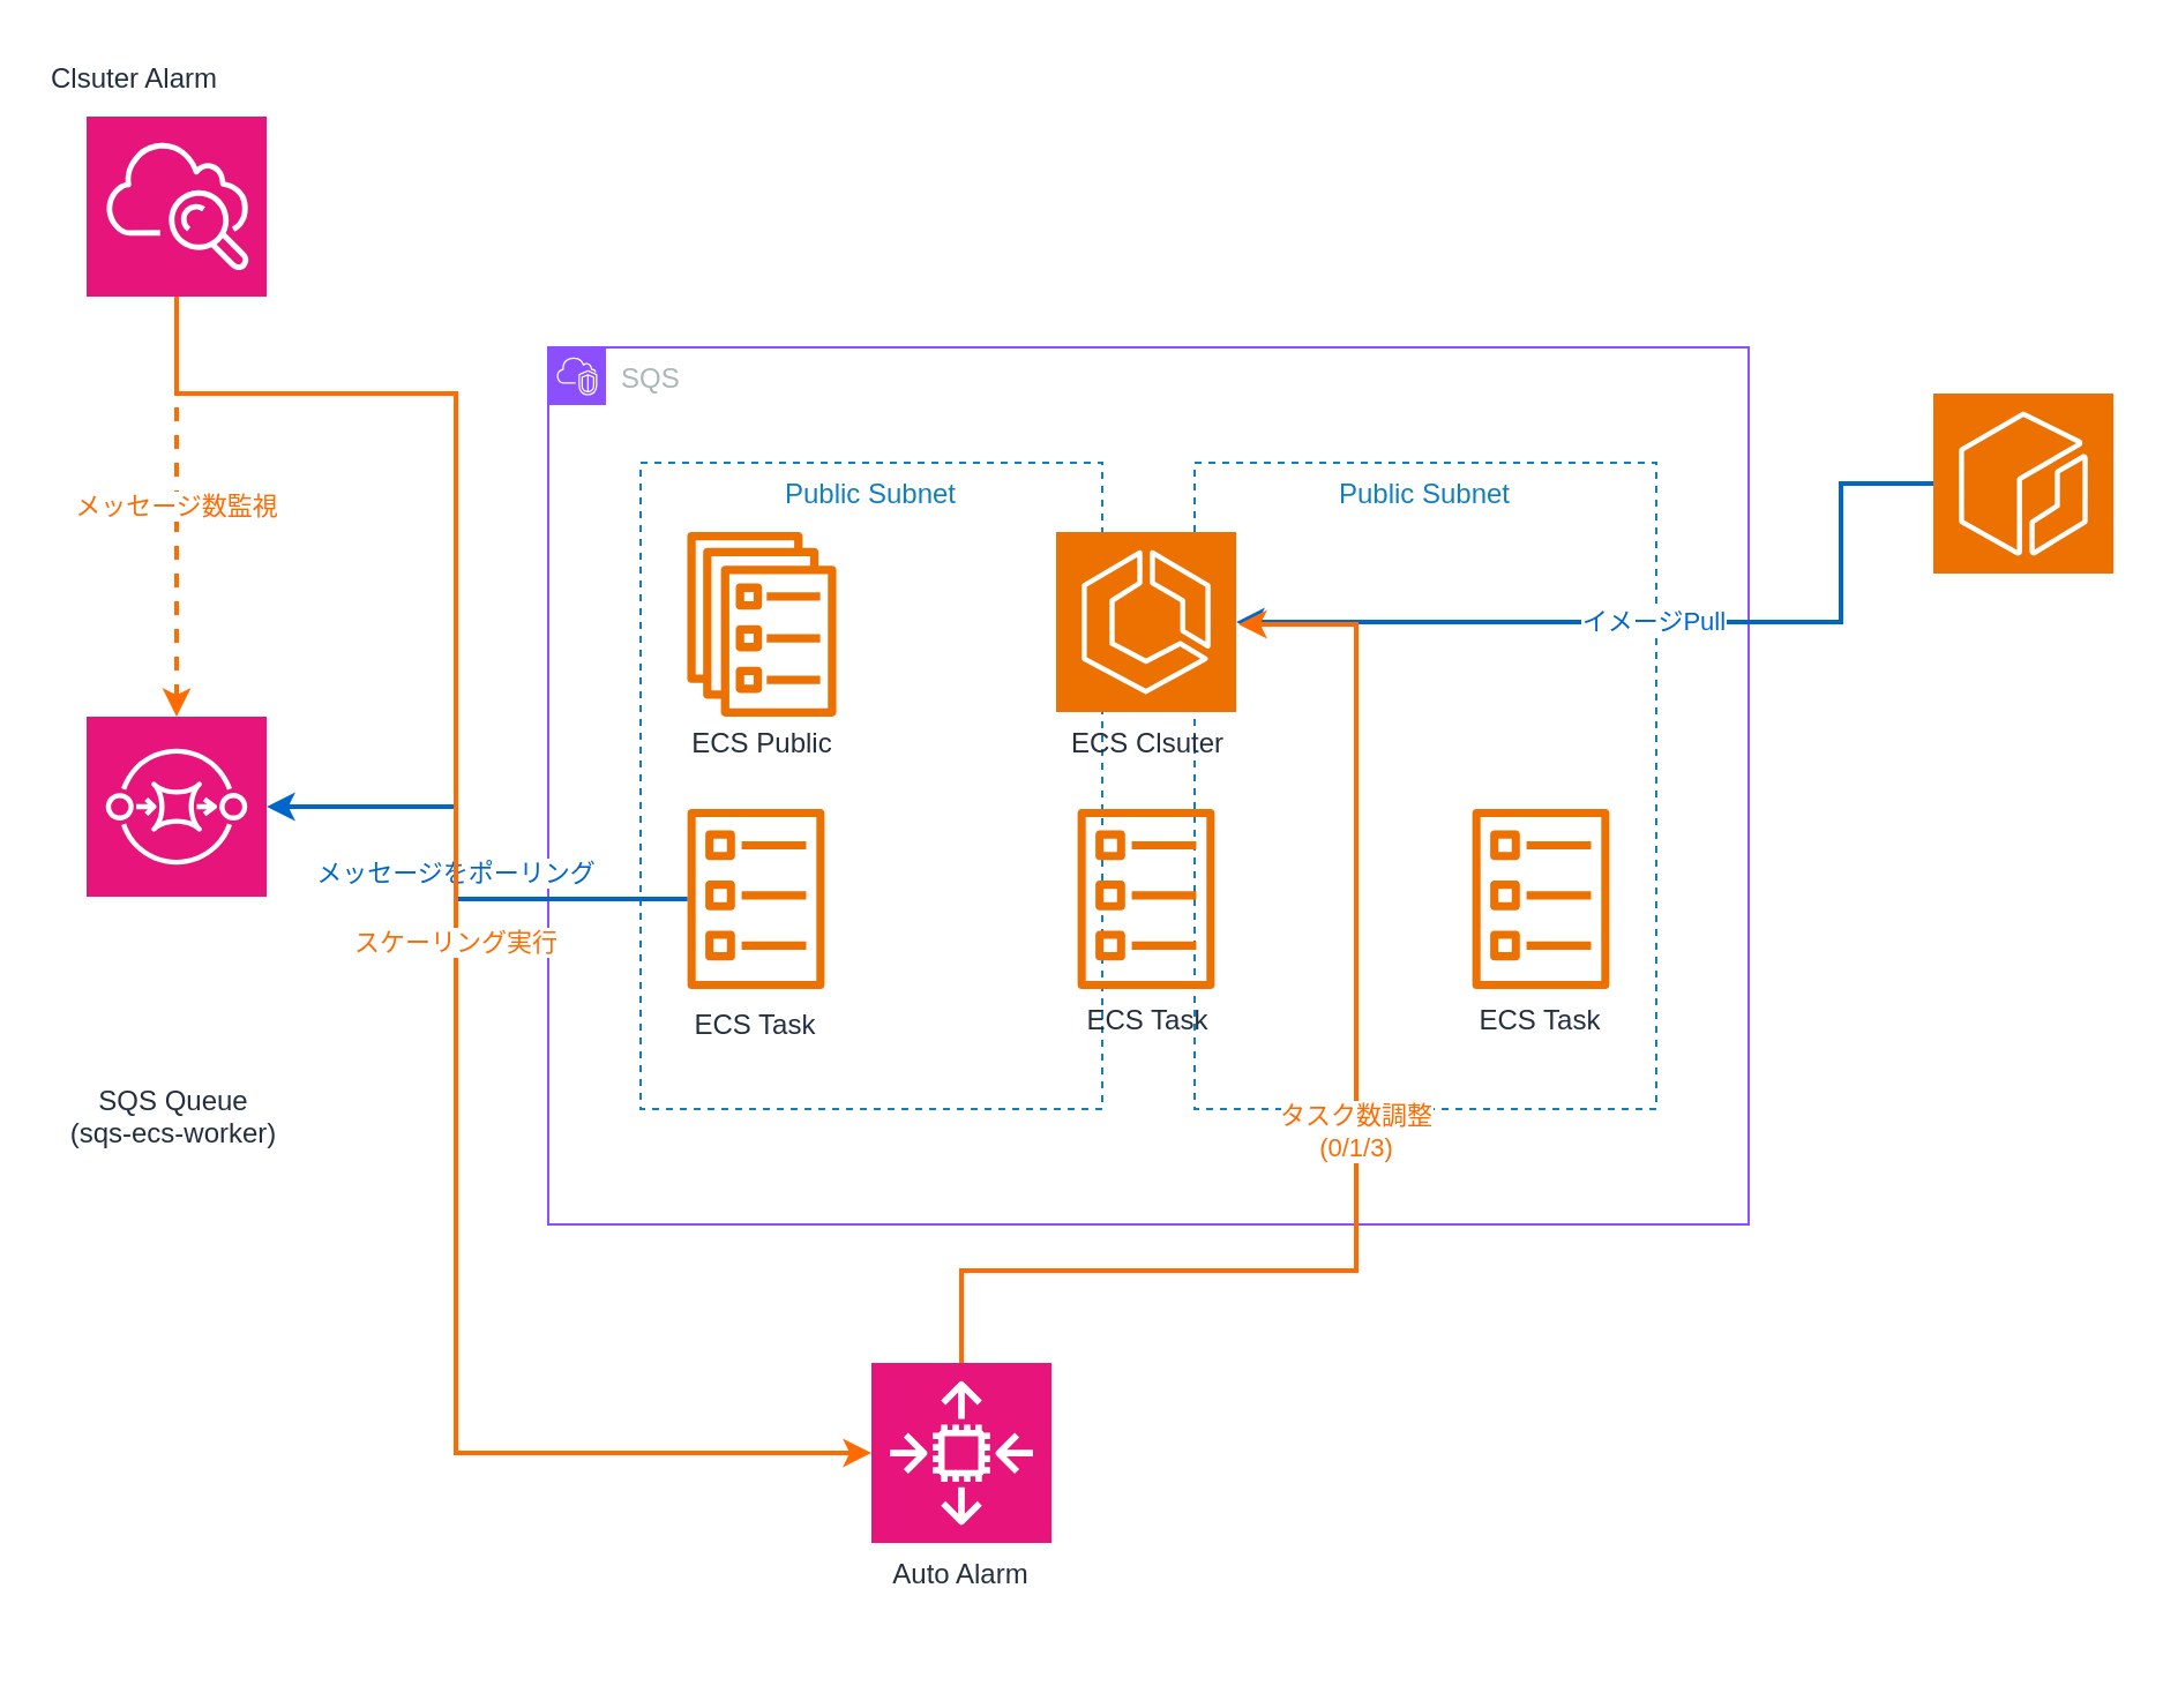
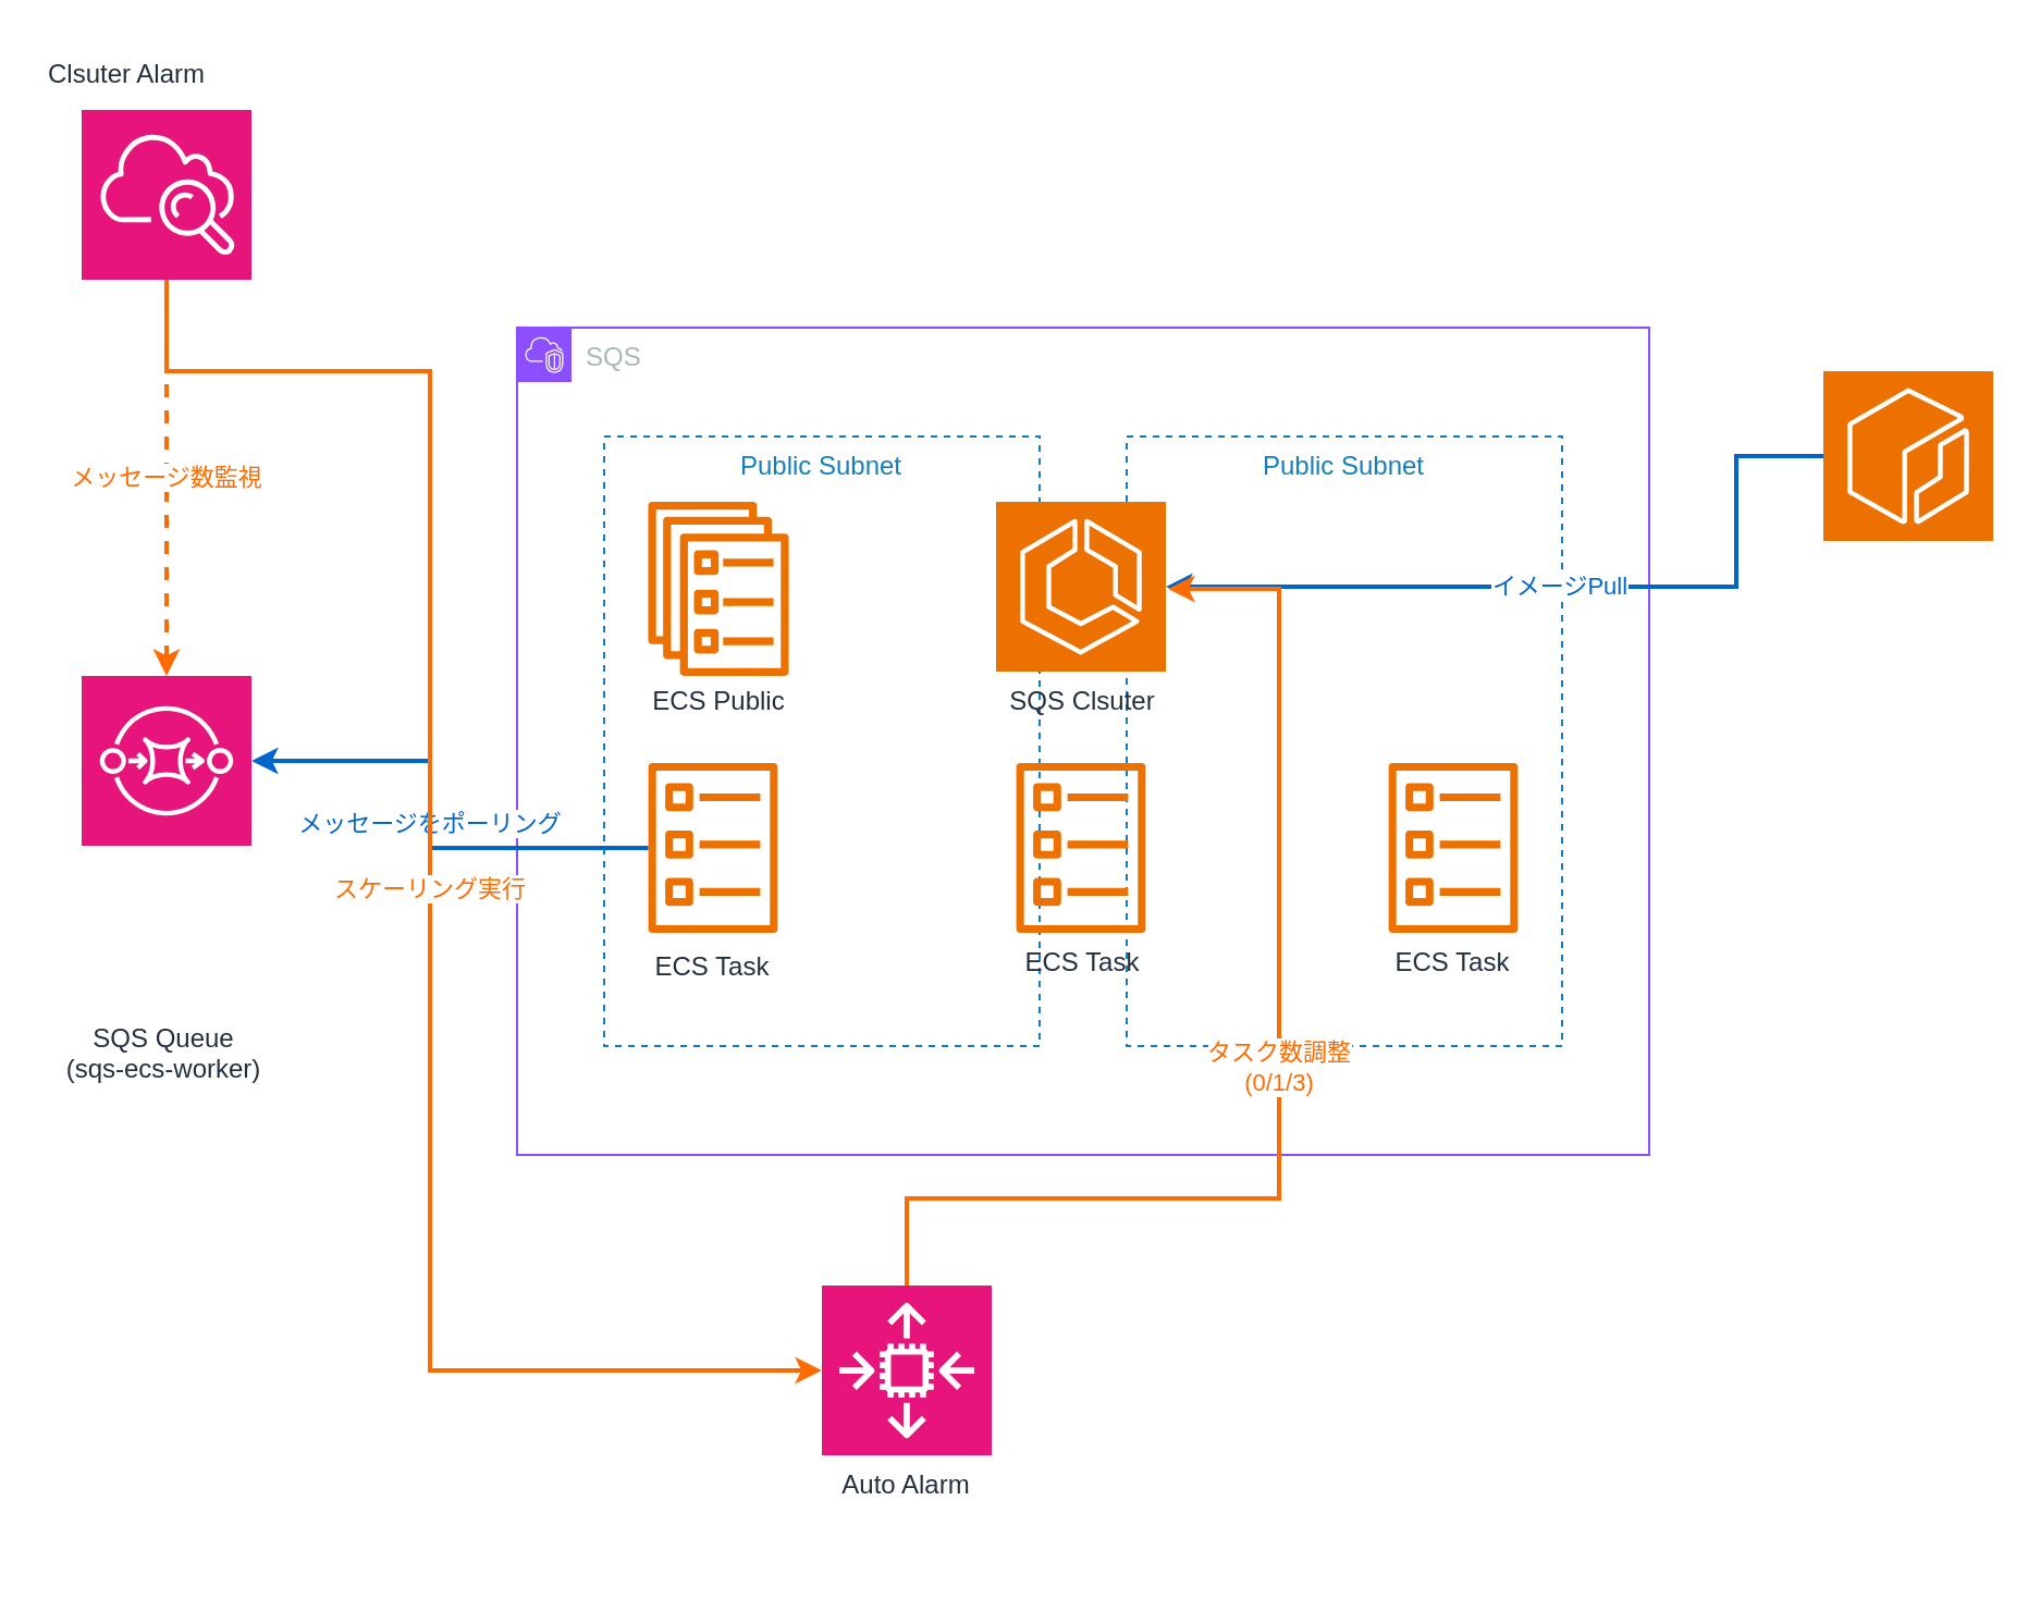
  <mxCell id="0" />
  <mxCell id="1" parent="0" />
  <mxCell id="2" value="SQS" style="points=[[0,0],[0.25,0],[0.5,0],[0.75,0],[1,0],[1,0.25],[1,0.5],[1,0.75],[1,1],[0.75,1],[0.5,1],[0.25,1],[0,1],[0,0.75],[0,0.5],[0,0.25]];outlineConnect=0;gradientColor=none;html=1;whiteSpace=wrap;fontSize=12;fontStyle=0;container=1;pointerEvents=0;collapsible=0;recursiveResize=0;shape=mxgraph.aws4.group;grIcon=mxgraph.aws4.group_vpc2;strokeColor=#8C4FFF;fillColor=none;verticalAlign=top;align=left;spacingLeft=30;fontColor=#AAB7B8;dashed=0;" parent="1" vertex="1"><mxGeometry x="237" y="150" width="520" height="380" as="geometry" /></mxCell>
  <mxCell id="3" value="Public Subnet" style="fillColor=none;strokeColor=#147EBA;dashed=1;verticalAlign=top;fontStyle=0;fontColor=#147EBA;whiteSpace=wrap;html=1;" parent="2" vertex="1"><mxGeometry x="40" y="50" width="200" height="280" as="geometry" /></mxCell>
  <mxCell id="4" value="Public Subnet" style="fillColor=none;strokeColor=#147EBA;dashed=1;verticalAlign=top;fontStyle=0;fontColor=#147EBA;whiteSpace=wrap;html=1;" parent="2" vertex="1"><mxGeometry x="280" y="50" width="200" height="280" as="geometry" /></mxCell>
  <mxCell id="5" value="" style="sketch=0;points=[[0,0,0],[0.25,0,0],[0.5,0,0],[0.75,0,0],[1,0,0],[0,1,0],[0.25,1,0],[0.5,1,0],[0.75,1,0],[1,1,0],[0,0.25,0],[0,0.5,0],[0,0.75,0],[1,0.25,0],[1,0.5,0],[1,0.75,0]];outlineConnect=0;fontColor=#232F3E;fillColor=#ED7100;strokeColor=#ffffff;dashed=0;verticalAlign=top;align=center;html=1;fontSize=12;fontStyle=0;aspect=fixed;shape=mxgraph.aws4.resourceIcon;resIcon=mxgraph.aws4.ecs;" parent="2" vertex="1"><mxGeometry x="220" y="80" width="78" height="78" as="geometry" /></mxCell>
  <mxCell id="6" value="" style="sketch=0;outlineConnect=0;fontColor=#232F3E;fillColor=#ED7100;strokeColor=#ffffff;dashed=0;verticalAlign=top;align=center;html=1;fontSize=12;fontStyle=0;aspect=fixed;pointerEvents=1;shape=mxgraph.aws4.ecs_task;" parent="2" vertex="1"><mxGeometry x="60" y="200" width="60" height="78" as="geometry" /></mxCell>
  <mxCell id="7" value="" style="sketch=0;outlineConnect=0;fontColor=#232F3E;fillColor=#ED7100;strokeColor=#ffffff;dashed=0;verticalAlign=top;align=center;html=1;fontSize=12;fontStyle=0;aspect=fixed;pointerEvents=1;shape=mxgraph.aws4.ecs_task;" parent="2" vertex="1"><mxGeometry x="229" y="200" width="60" height="78" as="geometry" /></mxCell>
  <mxCell id="8" value="" style="sketch=0;outlineConnect=0;fontColor=#232F3E;fillColor=#ED7100;strokeColor=#ffffff;dashed=0;verticalAlign=top;align=center;html=1;fontSize=12;fontStyle=0;aspect=fixed;pointerEvents=1;shape=mxgraph.aws4.ecs_task;" parent="2" vertex="1"><mxGeometry x="400" y="200" width="60" height="78" as="geometry" /></mxCell>
- <mxCell id="9" value="&lt;font color=&quot;#232f3e&quot;&gt;&lt;span style=&quot;text-wrap-mode: nowrap;&quot;&gt;ECS Clsuter&lt;/span&gt;&lt;/font&gt;" style="text;whiteSpace=wrap;html=1;align=center;" vertex="1" parent="2"><mxGeometry x="220" y="158" width="80" height="50" as="geometry" /></mxCell>
+ <mxCell id="9" value="&lt;font color=&quot;#232f3e&quot;&gt;&lt;span style=&quot;text-wrap-mode: nowrap;&quot;&gt;SQS Clsuter&lt;/span&gt;&lt;/font&gt;" style="text;whiteSpace=wrap;html=1;align=center;" vertex="1" parent="2"><mxGeometry x="220" y="158" width="80" height="50" as="geometry" /></mxCell>
  <mxCell id="10" value="&lt;font color=&quot;#232f3e&quot;&gt;&lt;span style=&quot;text-wrap-mode: nowrap;&quot;&gt;ECS Task&lt;/span&gt;&lt;/font&gt;" style="text;whiteSpace=wrap;html=1;align=center;" vertex="1" parent="2"><mxGeometry x="50" y="280" width="80" height="50" as="geometry" /></mxCell>
  <mxCell id="11" value="&lt;font color=&quot;#232f3e&quot;&gt;&lt;span style=&quot;text-wrap-mode: nowrap;&quot;&gt;ECS Task&lt;/span&gt;&lt;/font&gt;" style="text;whiteSpace=wrap;html=1;align=center;fontFamily=Helvetica;fontSize=12;fontColor=default;" vertex="1" parent="2"><mxGeometry x="220" y="278" width="80" height="50" as="geometry" /></mxCell>
  <mxCell id="12" value="&lt;font color=&quot;#232f3e&quot;&gt;&lt;span style=&quot;text-wrap-mode: nowrap;&quot;&gt;ECS Task&lt;/span&gt;&lt;/font&gt;" style="text;whiteSpace=wrap;html=1;align=center;fontFamily=Helvetica;fontSize=12;fontColor=default;" vertex="1" parent="2"><mxGeometry x="390" y="278" width="80" height="50" as="geometry" /></mxCell>
  <mxCell id="13" value="" style="sketch=0;outlineConnect=0;fontColor=#232F3E;gradientColor=none;fillColor=#ED7100;strokeColor=none;dashed=0;verticalLabelPosition=bottom;verticalAlign=top;align=center;html=1;fontSize=12;fontStyle=0;aspect=fixed;pointerEvents=1;shape=mxgraph.aws4.ecs_service;" vertex="1" parent="2"><mxGeometry x="60" y="80" width="65" height="80" as="geometry" /></mxCell>
  <mxCell id="14" value="&lt;font color=&quot;#232f3e&quot;&gt;&lt;span style=&quot;text-wrap-mode: nowrap;&quot;&gt;ECS Public&lt;/span&gt;&lt;/font&gt;" style="text;whiteSpace=wrap;html=1;align=center;" vertex="1" parent="2"><mxGeometry x="52.5" y="158" width="80" height="50" as="geometry" /></mxCell>
  <mxCell id="15" value="" style="sketch=0;points=[[0,0,0],[0.25,0,0],[0.5,0,0],[0.75,0,0],[1,0,0],[0,1,0],[0.25,1,0],[0.5,1,0],[0.75,1,0],[1,1,0],[0,0.25,0],[0,0.5,0],[0,0.75,0],[1,0.25,0],[1,0.5,0],[1,0.75,0]];outlineConnect=0;fontColor=#232F3E;fillColor=#E7157B;strokeColor=#ffffff;dashed=0;verticalAlign=top;align=center;html=1;fontSize=12;fontStyle=0;aspect=fixed;shape=mxgraph.aws4.resourceIcon;resIcon=mxgraph.aws4.sqs;" parent="1" vertex="1"><mxGeometry x="37" y="310" width="78" height="78" as="geometry" /></mxCell>
  <mxCell id="16" value="" style="sketch=0;points=[[0,0,0],[0.25,0,0],[0.5,0,0],[0.75,0,0],[1,0,0],[0,1,0],[0.25,1,0],[0.5,1,0],[0.75,1,0],[1,1,0],[0,0.25,0],[0,0.5,0],[0,0.75,0],[1,0.25,0],[1,0.5,0],[1,0.75,0]];outlineConnect=0;fontColor=#232F3E;fillColor=#ED7100;strokeColor=#ffffff;dashed=0;verticalAlign=top;align=center;html=1;fontSize=12;fontStyle=0;aspect=fixed;shape=mxgraph.aws4.resourceIcon;resIcon=mxgraph.aws4.ecr;" parent="1" vertex="1"><mxGeometry x="837" y="170" width="78" height="78" as="geometry" /></mxCell>
  <mxCell id="17" value="" style="sketch=0;points=[[0,0,0],[0.25,0,0],[0.5,0,0],[0.75,0,0],[1,0,0],[0,1,0],[0.25,1,0],[0.5,1,0],[0.75,1,0],[1,1,0],[0,0.25,0],[0,0.5,0],[0,0.75,0],[1,0.25,0],[1,0.5,0],[1,0.75,0]];outlineConnect=0;fontColor=#232F3E;fillColor=#E7157B;strokeColor=#ffffff;dashed=0;verticalAlign=top;align=center;html=1;fontSize=12;fontStyle=0;aspect=fixed;shape=mxgraph.aws4.resourceIcon;resIcon=mxgraph.aws4.cloudwatch;" parent="1" vertex="1"><mxGeometry x="37" y="50" width="78" height="78" as="geometry" /></mxCell>
  <mxCell id="18" value="" style="sketch=0;points=[[0,0,0],[0.25,0,0],[0.5,0,0],[0.75,0,0],[1,0,0],[0,1,0],[0.25,1,0],[0.5,1,0],[0.75,1,0],[1,1,0],[0,0.25,0],[0,0.5,0],[0,0.75,0],[1,0.25,0],[1,0.5,0],[1,0.75,0]];outlineConnect=0;fontColor=#232F3E;fillColor=#E7157B;strokeColor=#ffffff;dashed=0;verticalAlign=top;align=center;html=1;fontSize=12;fontStyle=0;aspect=fixed;shape=mxgraph.aws4.resourceIcon;resIcon=mxgraph.aws4.auto_scaling2;" parent="1" vertex="1"><mxGeometry x="377" y="590" width="78" height="78" as="geometry" /></mxCell>
  <mxCell id="19" value="メッセージをポーリング" style="edgeStyle=orthogonalEdgeStyle;rounded=0;orthogonalLoop=1;jettySize=auto;html=1;strokeColor=#0066CC;strokeWidth=2;fontSize=11;fontColor=#0066CC;endArrow=none;endFill=0;startArrow=classic;startFill=1;" parent="1" source="15" target="6" edge="1"><mxGeometry relative="1" as="geometry"><Array as="points"><mxPoint x="197" y="349" /><mxPoint x="197" y="389" /></Array></mxGeometry></mxCell>
  <mxCell id="20" value="イメージPull" style="edgeStyle=orthogonalEdgeStyle;rounded=0;orthogonalLoop=1;jettySize=auto;html=1;strokeColor=#0066CC;strokeWidth=2;fontSize=11;fontColor=#0066CC;" parent="1" source="16" target="5" edge="1"><mxGeometry relative="1" as="geometry"><Array as="points"><mxPoint x="797" y="209" /><mxPoint x="797" y="269" /></Array></mxGeometry></mxCell>
  <mxCell id="21" value="メッセージ数監視" style="edgeStyle=orthogonalEdgeStyle;rounded=0;orthogonalLoop=1;jettySize=auto;html=1;strokeColor=#FF6B00;strokeWidth=2;fontSize=11;fontColor=#FF6B00;dashed=1;" parent="1" source="17" target="15" edge="1"><mxGeometry relative="1" as="geometry" /></mxCell>
  <mxCell id="22" value="スケーリング実行" style="edgeStyle=orthogonalEdgeStyle;rounded=0;orthogonalLoop=1;jettySize=auto;html=1;strokeColor=#FF6B00;strokeWidth=2;fontSize=11;fontColor=#FF6B00;" parent="1" source="17" target="18" edge="1"><mxGeometry relative="1" as="geometry"><Array as="points"><mxPoint x="76" y="170" /><mxPoint x="197" y="170" /><mxPoint x="197" y="629" /></Array></mxGeometry></mxCell>
  <mxCell id="23" value="タスク数調整&#10;(0/1/3)" style="edgeStyle=orthogonalEdgeStyle;rounded=0;orthogonalLoop=1;jettySize=auto;html=1;strokeColor=#FF6B00;strokeWidth=2;fontSize=11;fontColor=#FF6B00;" parent="1" source="18" edge="1"><mxGeometry relative="1" as="geometry"><Array as="points"><mxPoint x="416" y="550" /><mxPoint x="587" y="550" /><mxPoint x="587" y="270" /></Array><mxPoint x="536" y="270" as="targetPoint" /></mxGeometry></mxCell>
  <mxCell id="24" value="&lt;span&gt;&lt;span style=&quot;color: rgb(35, 47, 62); font-family: Helvetica; font-size: 12px; font-style: normal; font-variant-ligatures: normal; font-variant-caps: normal; font-weight: 400; letter-spacing: normal; orphans: 2; text-indent: 0px; text-transform: none; widows: 2; word-spacing: 0px; -webkit-text-stroke-width: 0px; white-space: nowrap; text-decoration-thickness: initial; text-decoration-style: initial; text-decoration-color: initial; float: none; display: inline !important;&quot;&gt;SQS Queue&lt;/span&gt;&lt;br style=&quot;forced-color-adjust: none; color: rgb(35, 47, 62); font-family: Helvetica; font-size: 12px; font-style: normal; font-variant-ligatures: normal; font-variant-caps: normal; font-weight: 400; letter-spacing: normal; orphans: 2; text-indent: 0px; text-transform: none; widows: 2; word-spacing: 0px; -webkit-text-stroke-width: 0px; white-space: nowrap; text-decoration-thickness: initial; text-decoration-style: initial; text-decoration-color: initial;&quot;&gt;&lt;span style=&quot;color: rgb(35, 47, 62); font-family: Helvetica; font-size: 12px; font-style: normal; font-variant-ligatures: normal; font-variant-caps: normal; font-weight: 400; letter-spacing: normal; orphans: 2; text-indent: 0px; text-transform: none; widows: 2; word-spacing: 0px; -webkit-text-stroke-width: 0px; white-space: nowrap; text-decoration-thickness: initial; text-decoration-style: initial; text-decoration-color: initial; float: none; display: inline !important;&quot;&gt;(sqs-ecs-worker)&lt;/span&gt;&lt;/span&gt;" style="text;whiteSpace=wrap;html=1;align=center;" vertex="1" parent="1"><mxGeometry x="35" y="463" width="80" height="50" as="geometry" /></mxCell>
  <mxCell id="25" value="&lt;span&gt;&lt;span style=&quot;color: rgb(35, 47, 62); font-family: Helvetica; font-size: 12px; font-style: normal; font-variant-ligatures: normal; font-variant-caps: normal; font-weight: 400; letter-spacing: normal; orphans: 2; text-align: center; text-indent: 0px; text-transform: none; widows: 2; word-spacing: 0px; -webkit-text-stroke-width: 0px; white-space: nowrap; text-decoration-thickness: initial; text-decoration-style: initial; text-decoration-color: initial; float: none; display: inline !important;&quot;&gt;Clsuter Alarm&lt;/span&gt;&lt;br&gt;&lt;/span&gt;" style="text;whiteSpace=wrap;html=1;" vertex="1" parent="1"><mxGeometry x="20" y="20" width="112" height="30" as="geometry" /></mxCell>
  <mxCell id="26" value="&lt;font color=&quot;#232f3e&quot;&gt;&lt;span style=&quot;text-wrap-mode: nowrap;&quot;&gt;Auto Alarm&lt;/span&gt;&lt;/font&gt;" style="text;whiteSpace=wrap;html=1;align=center;" vertex="1" parent="1"><mxGeometry x="376" y="668" width="80" height="50" as="geometry" /></mxCell>
